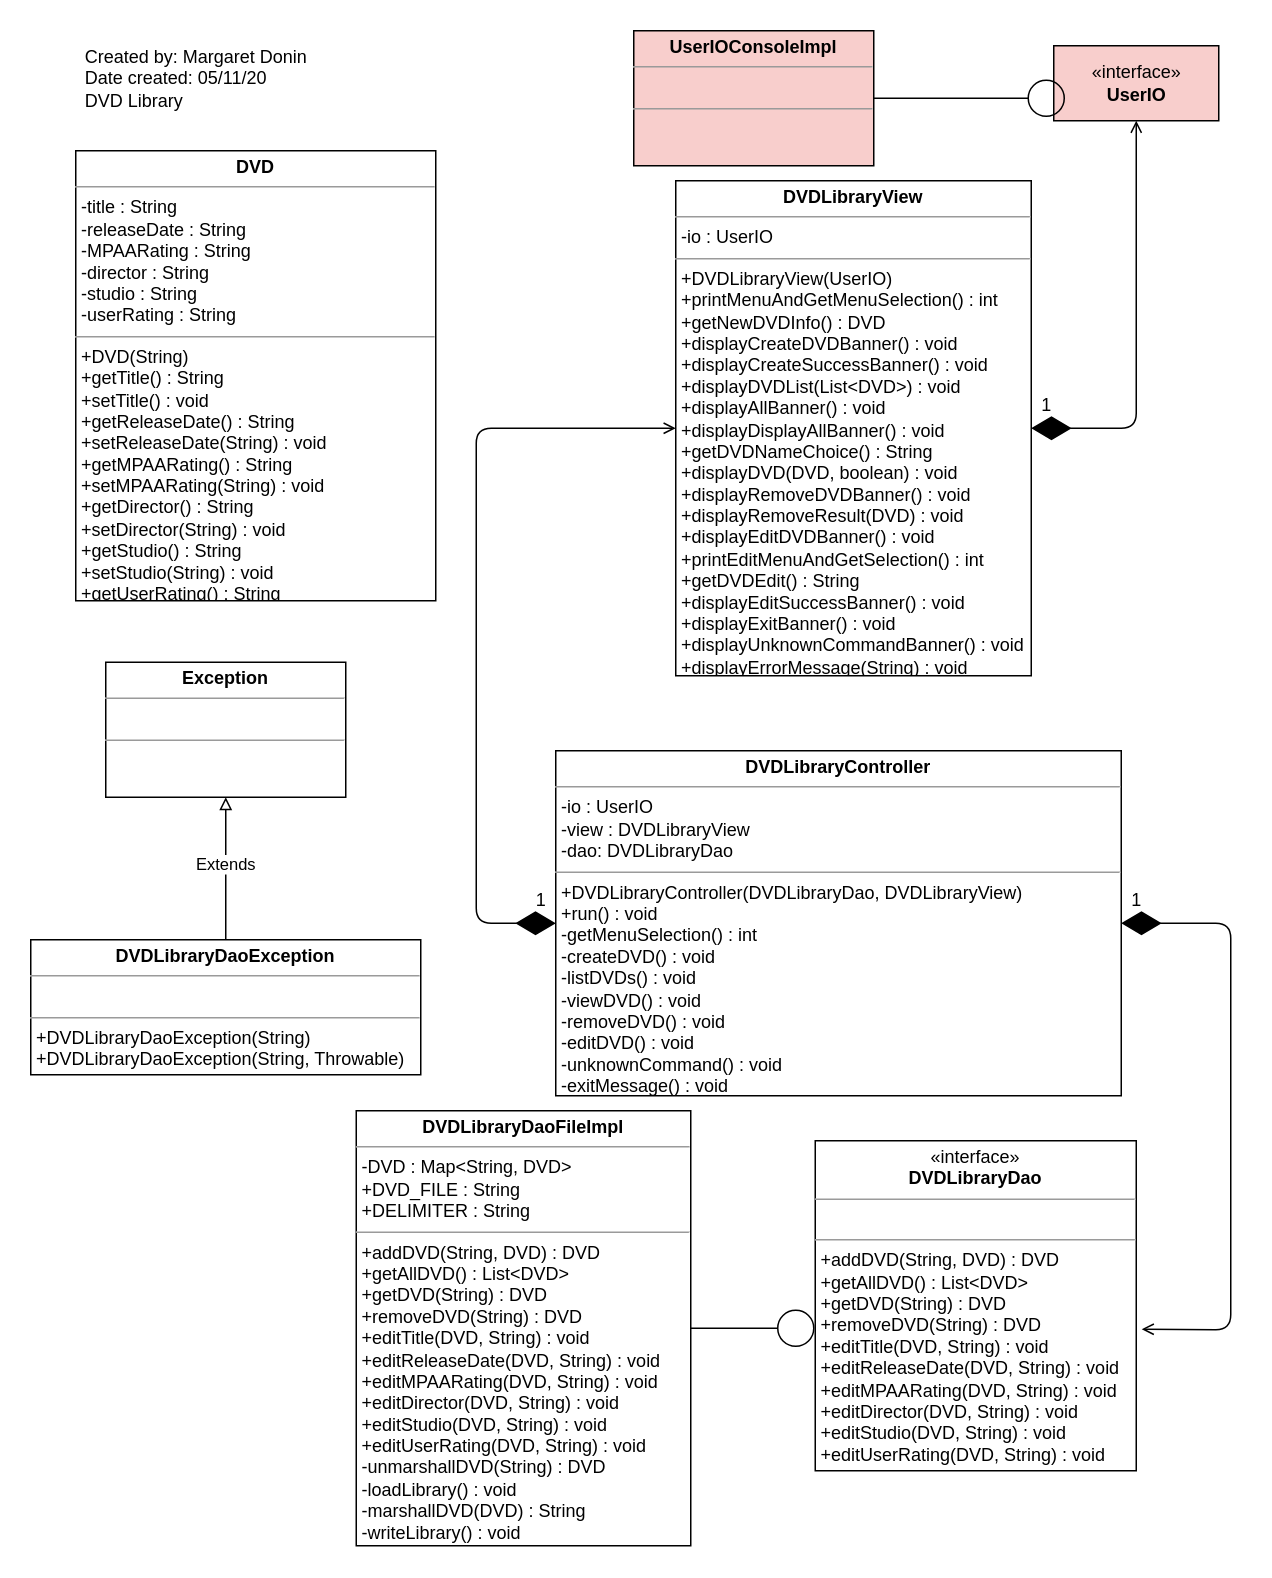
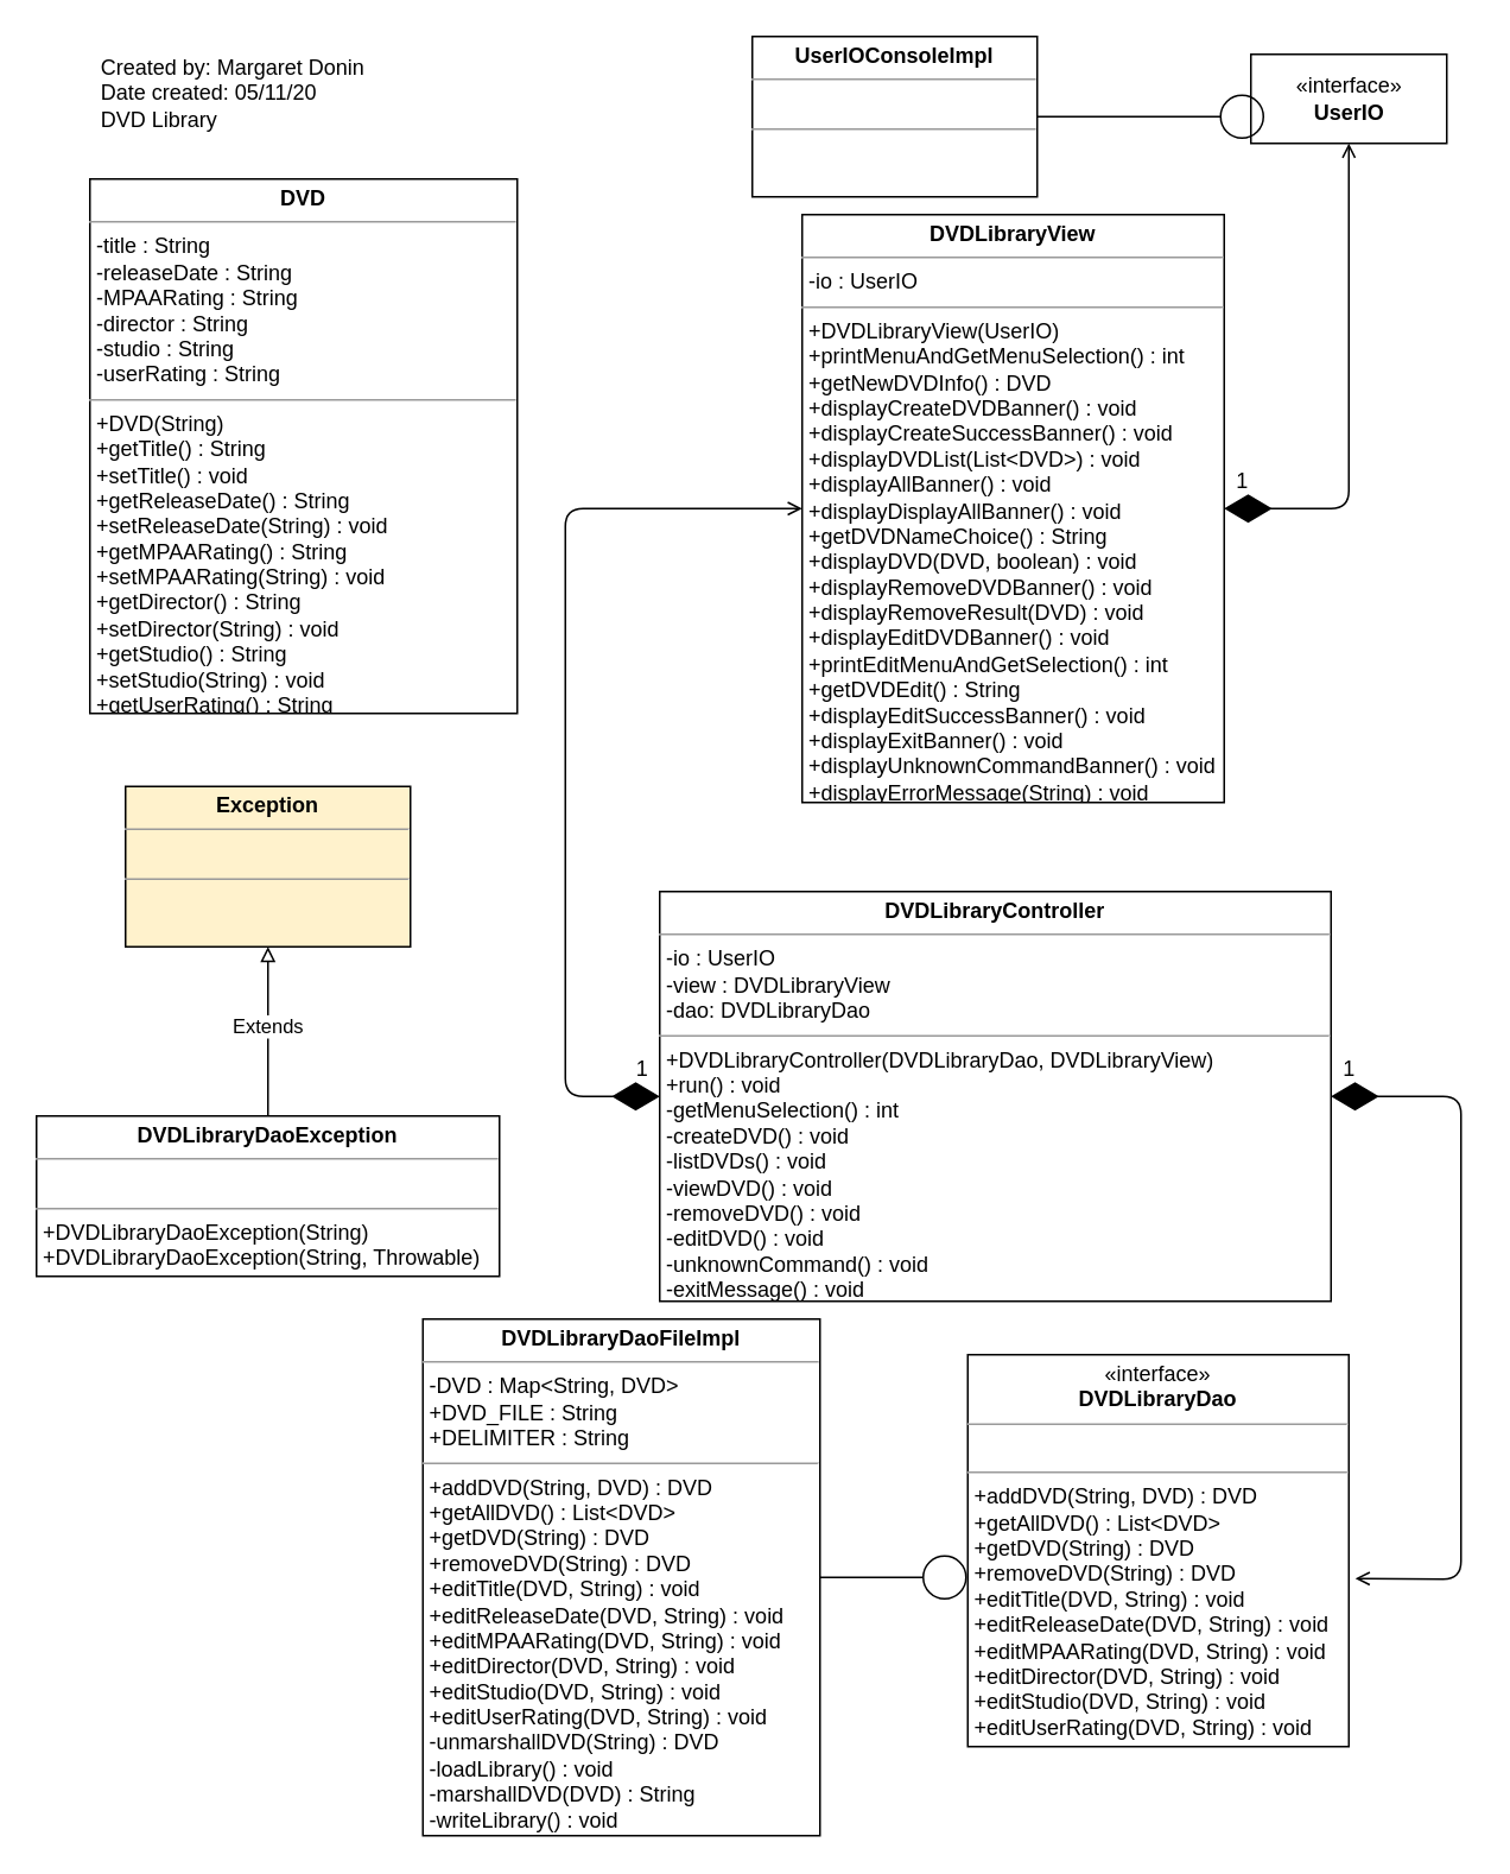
  <mxCell id="0" />
  <mxCell id="1" parent="0" />
- <mxCell id="2" value="&lt;p style=&quot;margin: 0px ; margin-top: 4px ; text-align: center&quot;&gt;&lt;b&gt;UserIOConsoleImpl&lt;/b&gt;&lt;/p&gt;&lt;hr size=&quot;1&quot;&gt;&lt;p style=&quot;margin: 0px ; margin-left: 4px&quot;&gt;&lt;br&gt;&lt;/p&gt;&lt;hr size=&quot;1&quot;&gt;&lt;p style=&quot;margin: 0px ; margin-left: 4px&quot;&gt;&lt;br&gt;&lt;/p&gt;" style="verticalAlign=top;align=left;overflow=fill;fontSize=12;fontFamily=Helvetica;html=1;fillColor=#f8cecc;" parent="1" vertex="1"><mxGeometry x="422" y="20" width="160" height="90" as="geometry" /></mxCell>
- <mxCell id="3" value="«interface»&lt;br&gt;&lt;b&gt;UserIO&lt;/b&gt;" style="html=1;fillColor=#f8cecc;" parent="1" vertex="1"><mxGeometry x="702" y="30" width="110" height="50" as="geometry" /></mxCell>
+ <mxCell id="2" value="&lt;p style=&quot;margin: 0px ; margin-top: 4px ; text-align: center&quot;&gt;&lt;b&gt;UserIOConsoleImpl&lt;/b&gt;&lt;/p&gt;&lt;hr size=&quot;1&quot;&gt;&lt;p style=&quot;margin: 0px ; margin-left: 4px&quot;&gt;&lt;br&gt;&lt;/p&gt;&lt;hr size=&quot;1&quot;&gt;&lt;p style=&quot;margin: 0px ; margin-left: 4px&quot;&gt;&lt;br&gt;&lt;/p&gt;" style="verticalAlign=top;align=left;overflow=fill;fontSize=12;fontFamily=Helvetica;html=1;" parent="1" vertex="1"><mxGeometry x="422" y="20" width="160" height="90" as="geometry" /></mxCell>
+ <mxCell id="3" value="«interface»&lt;br&gt;&lt;b&gt;UserIO&lt;/b&gt;" style="html=1;" parent="1" vertex="1"><mxGeometry x="702" y="30" width="110" height="50" as="geometry" /></mxCell>
  <mxCell id="4" value="&lt;p style=&quot;margin: 4px 0px 0px ; text-align: center&quot;&gt;&lt;b&gt;DVDLibraryView&lt;/b&gt;&lt;/p&gt;&lt;hr size=&quot;1&quot;&gt;&lt;p style=&quot;margin: 0px 0px 0px 4px&quot;&gt;-io : UserIO&lt;/p&gt;&lt;hr size=&quot;1&quot;&gt;&lt;p style=&quot;margin: 0px 0px 0px 4px&quot;&gt;+DVDLibraryView(UserIO)&lt;/p&gt;&lt;p style=&quot;margin: 0px 0px 0px 4px&quot;&gt;+printMenuAndGetMenuSelection() : int&lt;/p&gt;&lt;p style=&quot;margin: 0px 0px 0px 4px&quot;&gt;+getNewDVDInfo() : DVD&lt;/p&gt;&lt;p style=&quot;margin: 0px 0px 0px 4px&quot;&gt;+displayCreateDVDBanner() : void&lt;/p&gt;&lt;p style=&quot;margin: 0px 0px 0px 4px&quot;&gt;+displayCreateSuccessBanner() : void&lt;/p&gt;&lt;p style=&quot;margin: 0px 0px 0px 4px&quot;&gt;+displayDVDList(List&amp;lt;DVD&amp;gt;) : void&lt;/p&gt;&lt;p style=&quot;margin: 0px 0px 0px 4px&quot;&gt;+displayAllBanner() : void&lt;/p&gt;&lt;p style=&quot;margin: 0px 0px 0px 4px&quot;&gt;+displayDisplayAllBanner() : void&lt;/p&gt;&lt;p style=&quot;margin: 0px 0px 0px 4px&quot;&gt;+getDVDNameChoice() : String&lt;/p&gt;&lt;p style=&quot;margin: 0px 0px 0px 4px&quot;&gt;+displayDVD(DVD, boolean) : void&lt;/p&gt;&lt;p style=&quot;margin: 0px 0px 0px 4px&quot;&gt;+displayRemoveDVDBanner() : void&lt;/p&gt;&lt;p style=&quot;margin: 0px 0px 0px 4px&quot;&gt;+displayRemoveResult(DVD) : void&lt;/p&gt;&lt;p style=&quot;margin: 0px 0px 0px 4px&quot;&gt;+displayEditDVDBanner() : void&lt;/p&gt;&lt;p style=&quot;margin: 0px 0px 0px 4px&quot;&gt;+printEditMenuAndGetSelection() : int&lt;/p&gt;&lt;p style=&quot;margin: 0px 0px 0px 4px&quot;&gt;+getDVDEdit() : String&lt;/p&gt;&lt;p style=&quot;margin: 0px 0px 0px 4px&quot;&gt;+displayEditSuccessBanner() : void&lt;br&gt;&lt;/p&gt;&lt;p style=&quot;margin: 0px 0px 0px 4px&quot;&gt;+displayExitBanner() : void&lt;/p&gt;&lt;p style=&quot;margin: 0px 0px 0px 4px&quot;&gt;+displayUnknownCommandBanner() : void&lt;/p&gt;&lt;p style=&quot;margin: 0px 0px 0px 4px&quot;&gt;+displayErrorMessage(String) : void&lt;/p&gt;" style="verticalAlign=top;align=left;overflow=fill;fontSize=12;fontFamily=Helvetica;html=1;" parent="1" vertex="1"><mxGeometry x="450" y="120" width="237" height="330" as="geometry" /></mxCell>
  <mxCell id="5" value="&lt;p style=&quot;margin: 0px ; margin-top: 4px ; text-align: center&quot;&gt;&lt;b&gt;DVDLibraryController&lt;/b&gt;&lt;/p&gt;&lt;hr size=&quot;1&quot;&gt;&lt;p style=&quot;margin: 0px ; margin-left: 4px&quot;&gt;-io : UserIO&lt;/p&gt;&lt;p style=&quot;margin: 0px ; margin-left: 4px&quot;&gt;-view : DVDLibraryView&lt;/p&gt;&lt;p style=&quot;margin: 0px ; margin-left: 4px&quot;&gt;-dao: DVDLibraryDao&lt;/p&gt;&lt;hr size=&quot;1&quot;&gt;&lt;p style=&quot;margin: 0px ; margin-left: 4px&quot;&gt;+DVDLibraryController(DVDLibraryDao, DVDLibraryView)&lt;/p&gt;&lt;p style=&quot;margin: 0px ; margin-left: 4px&quot;&gt;+run() : void&lt;/p&gt;&lt;p style=&quot;margin: 0px ; margin-left: 4px&quot;&gt;-getMenuSelection() : int&lt;/p&gt;&lt;p style=&quot;margin: 0px ; margin-left: 4px&quot;&gt;-createDVD() : void&lt;/p&gt;&lt;p style=&quot;margin: 0px ; margin-left: 4px&quot;&gt;-listDVDs() : void&lt;/p&gt;&lt;p style=&quot;margin: 0px ; margin-left: 4px&quot;&gt;-viewDVD() : void&lt;/p&gt;&lt;p style=&quot;margin: 0px ; margin-left: 4px&quot;&gt;-removeDVD() : void&lt;/p&gt;&lt;p style=&quot;margin: 0px ; margin-left: 4px&quot;&gt;-editDVD() : void&lt;/p&gt;&lt;p style=&quot;margin: 0px ; margin-left: 4px&quot;&gt;-unknownCommand() : void&lt;/p&gt;&lt;p style=&quot;margin: 0px ; margin-left: 4px&quot;&gt;-exitMessage() : void&lt;/p&gt;" style="verticalAlign=top;align=left;overflow=fill;fontSize=12;fontFamily=Helvetica;html=1;" parent="1" vertex="1"><mxGeometry x="370" y="500" width="377" height="230" as="geometry" /></mxCell>
  <mxCell id="6" value="&lt;p style=&quot;margin: 4px 0px 0px ; text-align: center&quot;&gt;&lt;b&gt;DVDLibraryDaoException&lt;/b&gt;&lt;/p&gt;&lt;hr size=&quot;1&quot;&gt;&lt;p style=&quot;margin: 0px 0px 0px 4px&quot;&gt;&lt;br&gt;&lt;/p&gt;&lt;hr size=&quot;1&quot;&gt;&lt;p style=&quot;margin: 0px 0px 0px 4px&quot;&gt;+DVDLibraryDaoException(String)&lt;/p&gt;&lt;p style=&quot;margin: 0px 0px 0px 4px&quot;&gt;+DVDLibraryDaoException(String, Throwable)&lt;br&gt;&lt;/p&gt;" style="verticalAlign=top;align=left;overflow=fill;fontSize=12;fontFamily=Helvetica;html=1;" parent="1" vertex="1"><mxGeometry x="20" y="626" width="260" height="90" as="geometry" /></mxCell>
  <mxCell id="7" value="&lt;p style=&quot;margin: 4px 0px 0px ; text-align: center&quot;&gt;&lt;b&gt;DVDLibraryDaoFileImpl&lt;/b&gt;&lt;/p&gt;&lt;hr size=&quot;1&quot;&gt;&lt;p style=&quot;margin: 0px 0px 0px 4px&quot;&gt;-DVD : Map&amp;lt;String, DVD&amp;gt;&lt;/p&gt;&lt;p style=&quot;margin: 0px 0px 0px 4px&quot;&gt;+DVD_FILE : String&lt;/p&gt;&lt;p style=&quot;margin: 0px 0px 0px 4px&quot;&gt;+DELIMITER : String&lt;/p&gt;&lt;hr size=&quot;1&quot;&gt;&lt;p style=&quot;margin: 0px 0px 0px 4px&quot;&gt;+addDVD(String, DVD) : DVD&lt;/p&gt;&lt;p style=&quot;margin: 0px 0px 0px 4px&quot;&gt;+getAllDVD() : List&amp;lt;DVD&amp;gt;&lt;/p&gt;&lt;p style=&quot;margin: 0px 0px 0px 4px&quot;&gt;+getDVD(String) : DVD&lt;/p&gt;&lt;p style=&quot;margin: 0px 0px 0px 4px&quot;&gt;+removeDVD(String) : DVD&lt;/p&gt;&lt;p style=&quot;margin: 0px 0px 0px 4px&quot;&gt;+editTitle(DVD, String) : void&lt;/p&gt;&lt;p style=&quot;margin: 0px 0px 0px 4px&quot;&gt;+editReleaseDate(DVD, String) : void&lt;/p&gt;&lt;p style=&quot;margin: 0px 0px 0px 4px&quot;&gt;+editMPAARating(DVD, String) : void&lt;/p&gt;&lt;p style=&quot;margin: 0px 0px 0px 4px&quot;&gt;+editDirector(DVD, String) : void&lt;/p&gt;&lt;p style=&quot;margin: 0px 0px 0px 4px&quot;&gt;+editStudio(DVD, String) : void&lt;/p&gt;&lt;p style=&quot;margin: 0px 0px 0px 4px&quot;&gt;&lt;span&gt;+editUserRating(DVD, String) : void&lt;/span&gt;&lt;/p&gt;&lt;p style=&quot;margin: 0px 0px 0px 4px&quot;&gt;&lt;span&gt;-unmarshallDVD(String) : DVD&lt;/span&gt;&lt;br&gt;&lt;/p&gt;&lt;p style=&quot;margin: 0px 0px 0px 4px&quot;&gt;-loadLibrary() : void&lt;/p&gt;&lt;p style=&quot;margin: 0px 0px 0px 4px&quot;&gt;-marshallDVD(DVD) : String&lt;/p&gt;&lt;p style=&quot;margin: 0px 0px 0px 4px&quot;&gt;-writeLibrary() : void&lt;/p&gt;" style="verticalAlign=top;align=left;overflow=fill;fontSize=12;fontFamily=Helvetica;html=1;" parent="1" vertex="1"><mxGeometry x="237" y="740" width="223" height="290" as="geometry" /></mxCell>
- <mxCell id="8" value="&lt;p style=&quot;margin: 0px ; margin-top: 4px ; text-align: center&quot;&gt;&lt;b&gt;Exception&lt;/b&gt;&lt;/p&gt;&lt;hr size=&quot;1&quot;&gt;&lt;p style=&quot;margin: 0px ; margin-left: 4px&quot;&gt;&lt;br&gt;&lt;/p&gt;&lt;hr size=&quot;1&quot;&gt;&lt;p style=&quot;margin: 0px ; margin-left: 4px&quot;&gt;&lt;br&gt;&lt;/p&gt;" style="verticalAlign=top;align=left;overflow=fill;fontSize=12;fontFamily=Helvetica;html=1;" parent="1" vertex="1"><mxGeometry x="70" y="441" width="160" height="90" as="geometry" /></mxCell>
+ <mxCell id="8" value="&lt;p style=&quot;margin: 0px ; margin-top: 4px ; text-align: center&quot;&gt;&lt;b&gt;Exception&lt;/b&gt;&lt;/p&gt;&lt;hr size=&quot;1&quot;&gt;&lt;p style=&quot;margin: 0px ; margin-left: 4px&quot;&gt;&lt;br&gt;&lt;/p&gt;&lt;hr size=&quot;1&quot;&gt;&lt;p style=&quot;margin: 0px ; margin-left: 4px&quot;&gt;&lt;br&gt;&lt;/p&gt;" style="verticalAlign=top;align=left;overflow=fill;fontSize=12;fontFamily=Helvetica;html=1;fillColor=#fff2cc;" parent="1" vertex="1"><mxGeometry x="70" y="441" width="160" height="90" as="geometry" /></mxCell>
  <mxCell id="9" value="&lt;p style=&quot;margin: 4px 0px 0px ; text-align: center&quot;&gt;&lt;b&gt;DVD&lt;/b&gt;&lt;/p&gt;&lt;hr size=&quot;1&quot;&gt;&lt;p style=&quot;margin: 0px 0px 0px 4px&quot;&gt;-title : String&lt;/p&gt;&lt;p style=&quot;margin: 0px 0px 0px 4px&quot;&gt;-releaseDate : String&lt;/p&gt;&lt;p style=&quot;margin: 0px 0px 0px 4px&quot;&gt;-MPAARating : String&lt;/p&gt;&lt;p style=&quot;margin: 0px 0px 0px 4px&quot;&gt;-director : String&lt;/p&gt;&lt;p style=&quot;margin: 0px 0px 0px 4px&quot;&gt;-studio : String&lt;/p&gt;&lt;p style=&quot;margin: 0px 0px 0px 4px&quot;&gt;-userRating : String&lt;br&gt;&lt;/p&gt;&lt;hr size=&quot;1&quot;&gt;&lt;p style=&quot;margin: 0px 0px 0px 4px&quot;&gt;+DVD(String)&lt;/p&gt;&lt;p style=&quot;margin: 0px 0px 0px 4px&quot;&gt;+getTitle() : String&lt;/p&gt;&lt;p style=&quot;margin: 0px 0px 0px 4px&quot;&gt;+setTitle() : void&lt;/p&gt;&lt;p style=&quot;margin: 0px 0px 0px 4px&quot;&gt;+getReleaseDate() : String&lt;/p&gt;&lt;p style=&quot;margin: 0px 0px 0px 4px&quot;&gt;+setReleaseDate(String) : void&lt;/p&gt;&lt;p style=&quot;margin: 0px 0px 0px 4px&quot;&gt;+getMPAARating() : String&lt;/p&gt;&lt;p style=&quot;margin: 0px 0px 0px 4px&quot;&gt;+setMPAARating(String) : void&lt;/p&gt;&lt;p style=&quot;margin: 0px 0px 0px 4px&quot;&gt;+getDirector() : String&lt;/p&gt;&lt;p style=&quot;margin: 0px 0px 0px 4px&quot;&gt;+setDirector(String) : void&lt;/p&gt;&lt;p style=&quot;margin: 0px 0px 0px 4px&quot;&gt;+getStudio() : String&lt;/p&gt;&lt;p style=&quot;margin: 0px 0px 0px 4px&quot;&gt;+setStudio(String) : void&lt;/p&gt;&lt;p style=&quot;margin: 0px 0px 0px 4px&quot;&gt;+getUserRating() : String&lt;/p&gt;&lt;p style=&quot;margin: 0px 0px 0px 4px&quot;&gt;+setUserRating(String) : void&lt;/p&gt;&lt;p style=&quot;margin: 0px 0px 0px 4px&quot;&gt;&lt;br&gt;&lt;/p&gt;" style="verticalAlign=top;align=left;overflow=fill;fontSize=12;fontFamily=Helvetica;html=1;" parent="1" vertex="1"><mxGeometry x="50" y="100" width="240" height="300" as="geometry" /></mxCell>
  <mxCell id="10" value="" style="endArrow=diamondThin;endFill=1;endSize=24;html=1;exitX=0.5;exitY=1;exitDx=0;exitDy=0;startArrow=open;startFill=0;targetPerimeterSpacing=0;sourcePerimeterSpacing=6;strokeWidth=1;entryX=1;entryY=0.5;entryDx=0;entryDy=0;" parent="1" source="3" target="4" edge="1"><mxGeometry width="160" relative="1" as="geometry"><mxPoint x="717" y="196" as="sourcePoint" /><mxPoint x="637" y="250.5" as="targetPoint" /><Array as="points"><mxPoint x="757" y="285" /></Array></mxGeometry></mxCell>
  <mxCell id="11" value="1" style="text;html=1;align=center;verticalAlign=middle;resizable=0;points=[];autosize=1;" parent="1" vertex="1"><mxGeometry x="687" y="260" width="20" height="20" as="geometry" /></mxCell>
  <mxCell id="12" value="" style="endArrow=diamondThin;endFill=1;endSize=24;html=1;startArrow=open;startFill=0;targetPerimeterSpacing=0;sourcePerimeterSpacing=6;strokeWidth=1;exitX=1.017;exitY=0.571;exitDx=0;exitDy=0;exitPerimeter=0;entryX=1;entryY=0.5;entryDx=0;entryDy=0;" parent="1" source="19" target="5" edge="1"><mxGeometry width="160" relative="1" as="geometry"><mxPoint x="735" y="306" as="sourcePoint" /><mxPoint x="767" y="547" as="targetPoint" /><Array as="points"><mxPoint x="820" y="886" /><mxPoint x="820" y="615" /></Array></mxGeometry></mxCell>
  <mxCell id="13" value="1" style="text;html=1;align=center;verticalAlign=middle;resizable=0;points=[];autosize=1;" parent="1" vertex="1"><mxGeometry x="747" y="590" width="20" height="20" as="geometry" /></mxCell>
  <mxCell id="14" value="" style="endArrow=oval;endFill=0;endSize=24;html=1;exitX=1;exitY=0.5;exitDx=0;exitDy=0;startArrow=none;startFill=0;targetPerimeterSpacing=0;sourcePerimeterSpacing=6;strokeWidth=1;startSize=6;jumpSize=5;shadow=0;" parent="1" source="2" edge="1"><mxGeometry width="160" relative="1" as="geometry"><mxPoint x="832" y="206" as="sourcePoint" /><mxPoint x="697" y="65" as="targetPoint" /><Array as="points" /></mxGeometry></mxCell>
  <mxCell id="15" value="" style="endArrow=diamondThin;endFill=1;endSize=24;html=1;entryX=0;entryY=0.5;entryDx=0;entryDy=0;startArrow=open;startFill=0;targetPerimeterSpacing=0;sourcePerimeterSpacing=6;strokeWidth=1;exitX=0;exitY=0.5;exitDx=0;exitDy=0;" parent="1" source="4" target="5" edge="1"><mxGeometry width="160" relative="1" as="geometry"><mxPoint x="423" y="290.5" as="sourcePoint" /><mxPoint x="353" y="371" as="targetPoint" /><Array as="points"><mxPoint x="317" y="285" /><mxPoint x="317" y="615" /></Array></mxGeometry></mxCell>
  <mxCell id="16" value="1" style="text;html=1;align=center;verticalAlign=middle;resizable=0;points=[];autosize=1;" parent="1" vertex="1"><mxGeometry x="350" y="590" width="20" height="20" as="geometry" /></mxCell>
  <mxCell id="17" value="Extends" style="html=1;verticalAlign=bottom;endArrow=block;shadow=0;strokeWidth=1;entryX=0.5;entryY=1;entryDx=0;entryDy=0;exitX=0.5;exitY=0;exitDx=0;exitDy=0;endFill=0;" parent="1" source="6" target="8" edge="1"><mxGeometry x="-0.143" width="80" relative="1" as="geometry"><mxPoint x="435" y="836" as="sourcePoint" /><mxPoint x="185" y="636" as="targetPoint" /><mxPoint as="offset" /></mxGeometry></mxCell>
  <mxCell id="18" value="&lt;div style=&quot;text-align: left&quot;&gt;&lt;span&gt;Created by: Margaret Donin&lt;/span&gt;&lt;/div&gt;&lt;div style=&quot;text-align: left&quot;&gt;&lt;span&gt;Date created: 05/11/20&lt;/span&gt;&lt;/div&gt;&lt;div style=&quot;text-align: left&quot;&gt;&lt;span&gt;DVD Library&lt;/span&gt;&lt;/div&gt;" style="text;html=1;align=center;verticalAlign=middle;resizable=0;points=[];autosize=1;" parent="1" vertex="1"><mxGeometry x="50" y="27" width="160" height="50" as="geometry" /></mxCell>
  <mxCell id="19" value="&lt;p style=&quot;margin: 4px 0px 0px ; text-align: center&quot;&gt;«interface»&lt;br&gt;&lt;b&gt;DVDLibraryDao&lt;/b&gt;&lt;br&gt;&lt;/p&gt;&lt;hr size=&quot;1&quot;&gt;&lt;p style=&quot;margin: 0px 0px 0px 4px&quot;&gt;&lt;br&gt;&lt;/p&gt;&lt;hr size=&quot;1&quot;&gt;&lt;p style=&quot;margin: 0px 0px 0px 4px&quot;&gt;+addDVD(String, DVD) : DVD&lt;/p&gt;&lt;p style=&quot;margin: 0px 0px 0px 4px&quot;&gt;+getAllDVD() : List&amp;lt;DVD&amp;gt;&lt;/p&gt;&lt;p style=&quot;margin: 0px 0px 0px 4px&quot;&gt;+getDVD(String) : DVD&lt;/p&gt;&lt;p style=&quot;margin: 0px 0px 0px 4px&quot;&gt;+removeDVD(String) : DVD&lt;/p&gt;&lt;p style=&quot;margin: 0px 0px 0px 4px&quot;&gt;+editTitle(DVD, String) : void&lt;/p&gt;&lt;p style=&quot;margin: 0px 0px 0px 4px&quot;&gt;+editReleaseDate(DVD, String) : void&lt;/p&gt;&lt;p style=&quot;margin: 0px 0px 0px 4px&quot;&gt;+editMPAARating(DVD, String) : void&lt;/p&gt;&lt;p style=&quot;margin: 0px 0px 0px 4px&quot;&gt;+editDirector(DVD, String) : void&lt;/p&gt;&lt;p style=&quot;margin: 0px 0px 0px 4px&quot;&gt;+editStudio(DVD, String) : void&lt;/p&gt;&lt;p style=&quot;margin: 0px 0px 0px 4px&quot;&gt;+editUserRating(DVD, String) : void&lt;/p&gt;" style="verticalAlign=top;align=left;overflow=fill;fontSize=12;fontFamily=Helvetica;html=1;" parent="1" vertex="1"><mxGeometry x="543" y="760" width="214" height="220" as="geometry" /></mxCell>
  <mxCell id="20" value="" style="endArrow=oval;endFill=0;endSize=24;html=1;startArrow=none;startFill=0;targetPerimeterSpacing=0;sourcePerimeterSpacing=6;strokeWidth=1;startSize=6;exitX=1;exitY=0.5;exitDx=0;exitDy=0;" parent="1" source="7" edge="1"><mxGeometry width="160" relative="1" as="geometry"><mxPoint x="470" y="830" as="sourcePoint" /><mxPoint x="530" y="885" as="targetPoint" /><Array as="points" /></mxGeometry></mxCell>
